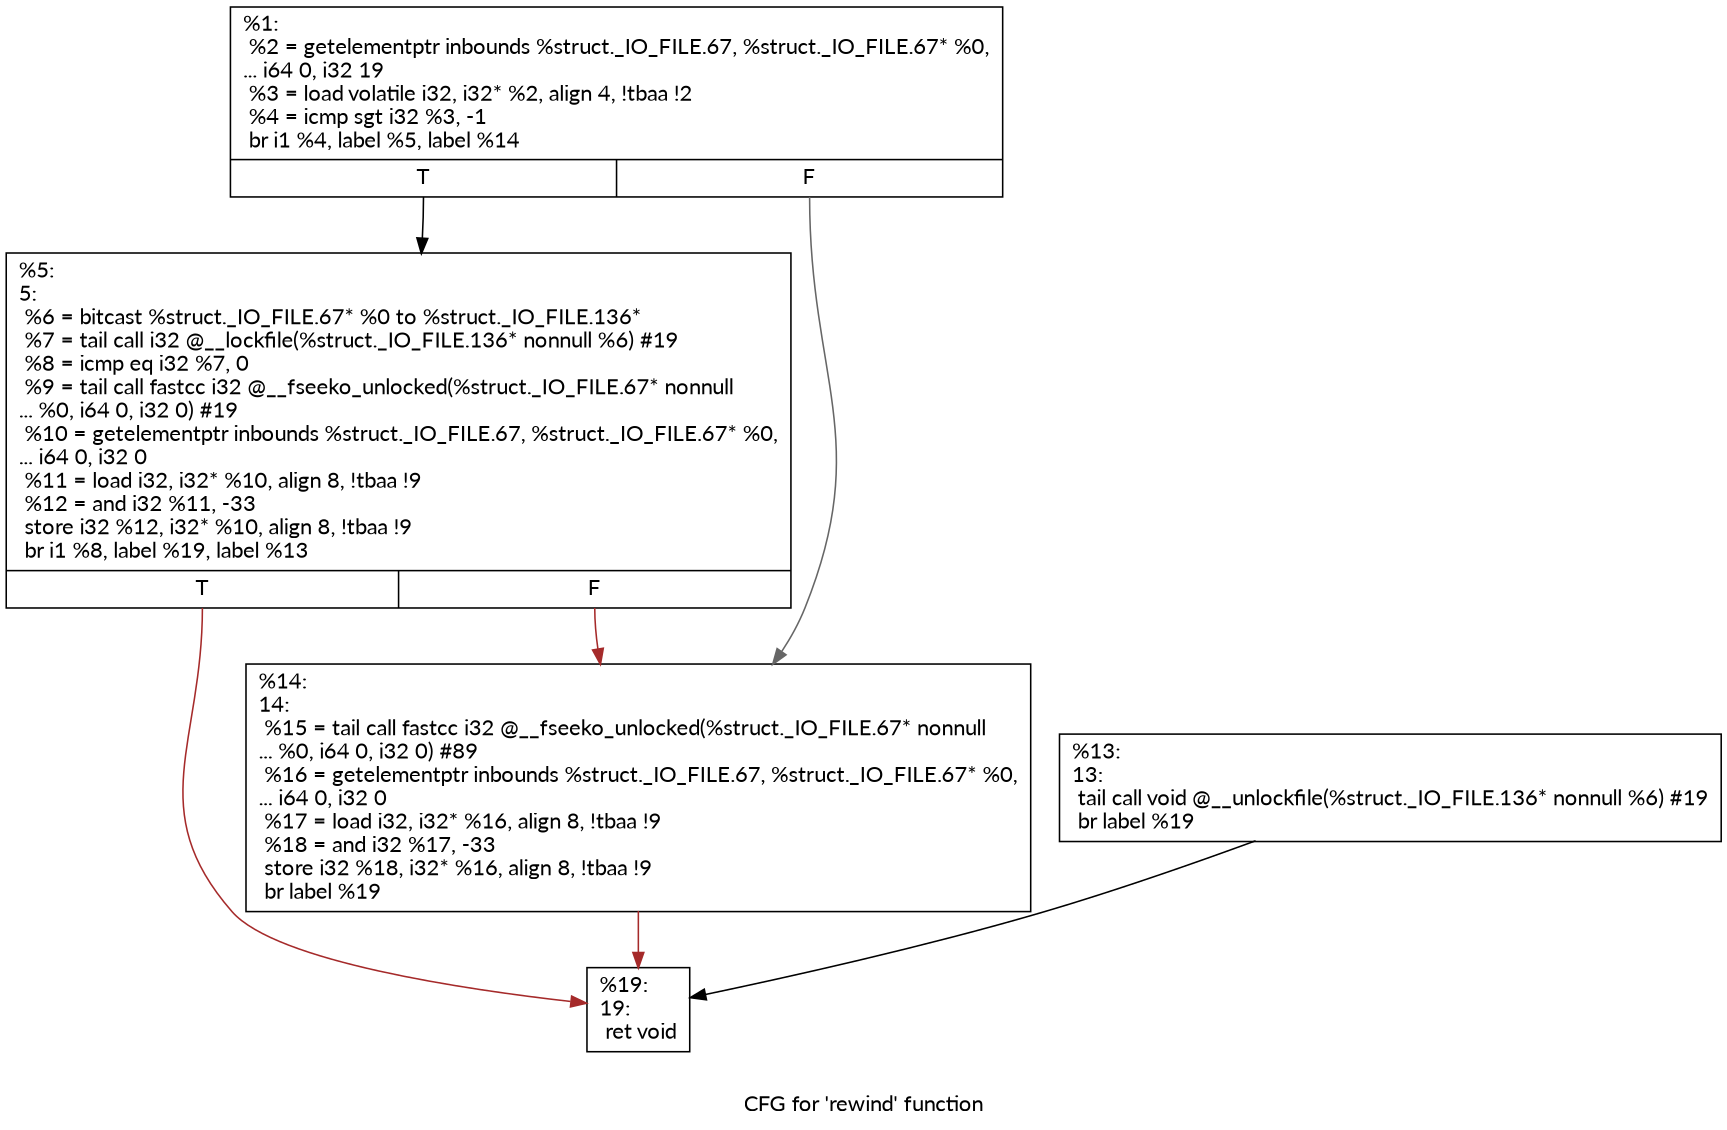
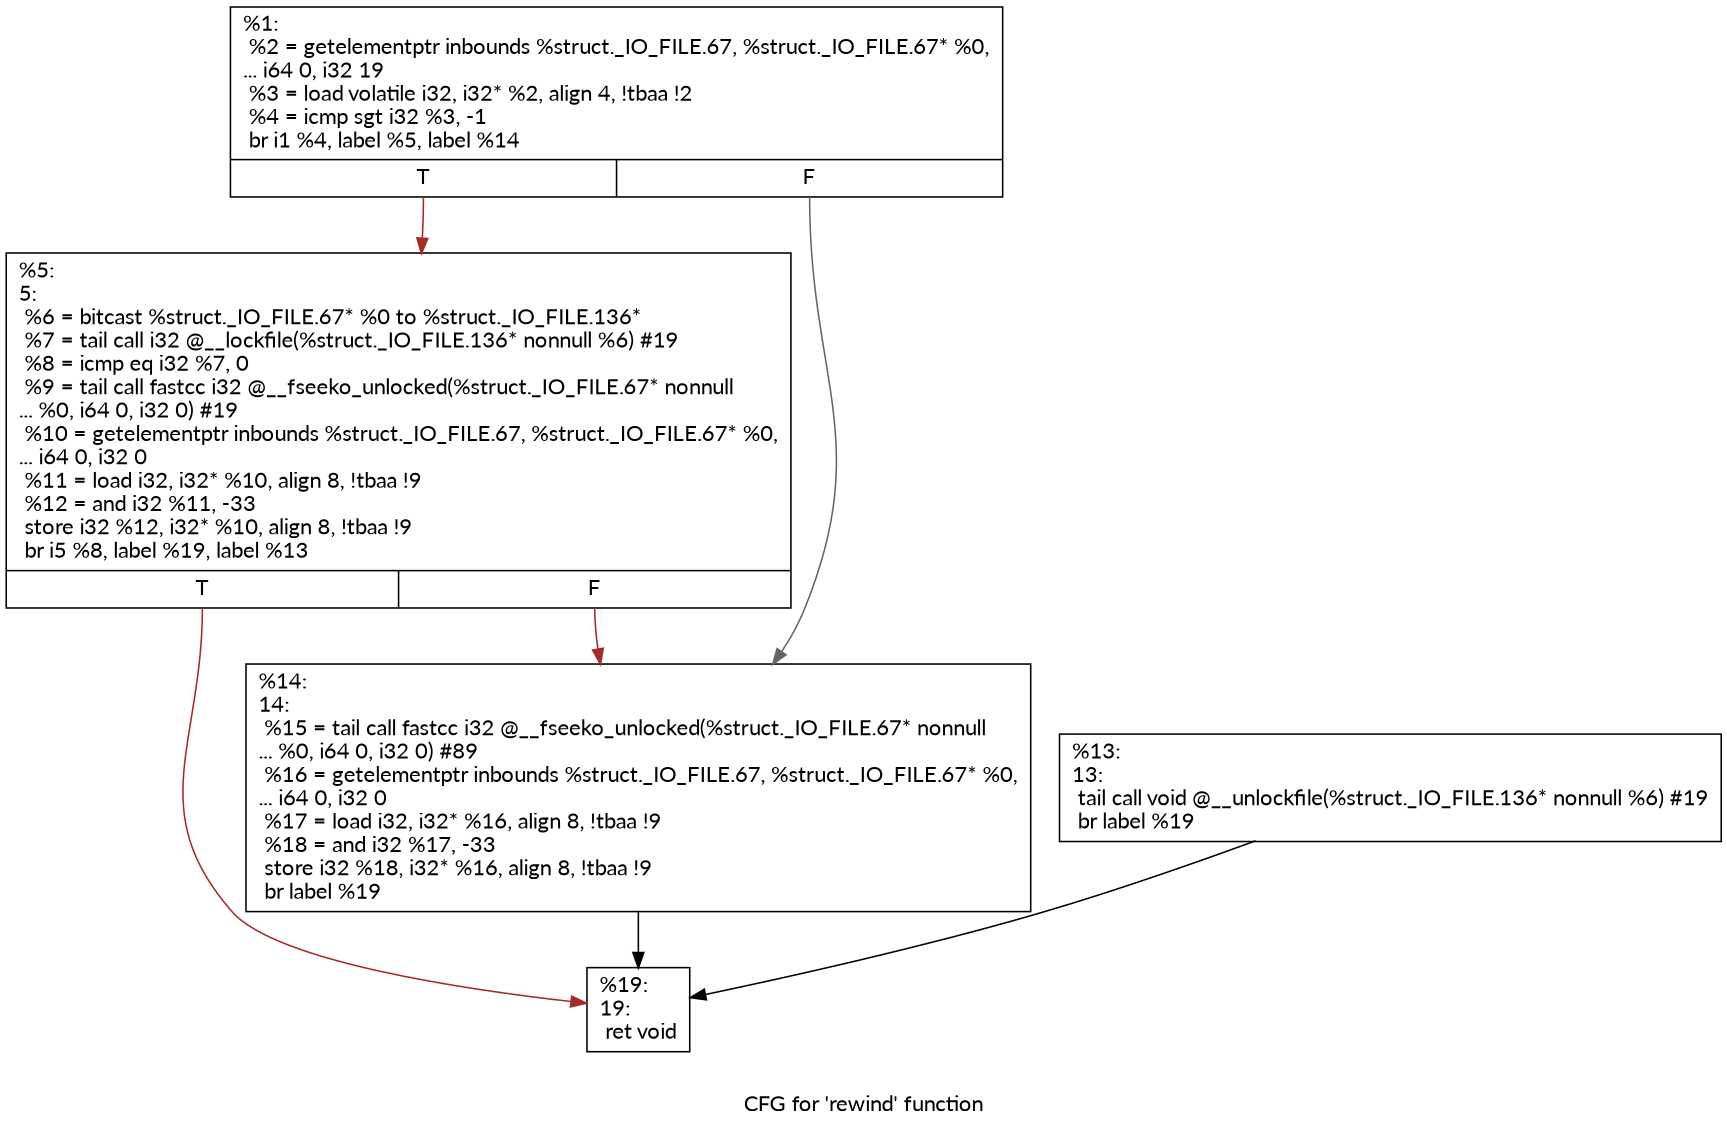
  digraph {
    fontname=Lato
    label="CFG for 'rewind' function"
    node [fontname=Lato shape=record]
    edge [color=brown fontname=Lato]
    n1 [label="{%1:\l  %2 = getelementptr inbounds %struct._IO_FILE.67, %struct._IO_FILE.67* %0,\l... i64 0, i32 19\l  %3 = load volatile i32, i32* %2, align 4, !tbaa !2\l  %4 = icmp sgt i32 %3, -1\l  br i1 %4, label %5, label %14\l|{<s0>T|<s1>F}}"]
-   n2 [label="{%5:\l5:                                                \l  %6 = bitcast %struct._IO_FILE.67* %0 to %struct._IO_FILE.136*\l  %7 = tail call i32 @__lockfile(%struct._IO_FILE.136* nonnull %6) #19\l  %8 = icmp eq i32 %7, 0\l  %9 = tail call fastcc i32 @__fseeko_unlocked(%struct._IO_FILE.67* nonnull\l... %0, i64 0, i32 0) #19\l  %10 = getelementptr inbounds %struct._IO_FILE.67, %struct._IO_FILE.67* %0,\l... i64 0, i32 0\l  %11 = load i32, i32* %10, align 8, !tbaa !9\l  %12 = and i32 %11, -33\l  store i32 %12, i32* %10, align 8, !tbaa !9\l  br i1 %8, label %19, label %13\l|{<s0>T|<s1>F}}"]
+   n2 [label="{%5:\l5:                                                \l  %6 = bitcast %struct._IO_FILE.67* %0 to %struct._IO_FILE.136*\l  %7 = tail call i32 @__lockfile(%struct._IO_FILE.136* nonnull %6) #19\l  %8 = icmp eq i32 %7, 0\l  %9 = tail call fastcc i32 @__fseeko_unlocked(%struct._IO_FILE.67* nonnull\l... %0, i64 0, i32 0) #19\l  %10 = getelementptr inbounds %struct._IO_FILE.67, %struct._IO_FILE.67* %0,\l... i64 0, i32 0\l  %11 = load i32, i32* %10, align 8, !tbaa !9\l  %12 = and i32 %11, -33\l  store i32 %12, i32* %10, align 8, !tbaa !9\l  br i5 %8, label %19, label %13\l|{<s0>T|<s1>F}}"]
    n3 [label="{%14:\l14:                                               \l  %15 = tail call fastcc i32 @__fseeko_unlocked(%struct._IO_FILE.67* nonnull\l... %0, i64 0, i32 0) #89\l  %16 = getelementptr inbounds %struct._IO_FILE.67, %struct._IO_FILE.67* %0,\l... i64 0, i32 0\l  %17 = load i32, i32* %16, align 8, !tbaa !9\l  %18 = and i32 %17, -33\l  store i32 %18, i32* %16, align 8, !tbaa !9\l  br label %19\l}"]
    n4 [label="{%19:\l19:                                               \l  ret void\l}"]
    n5 [label="{%13:\l13:                                               \l  tail call void @__unlockfile(%struct._IO_FILE.136* nonnull %6) #19\l  br label %19\l}"]
-   n1 -> n2 [color=black tailport=s0]
+   n1 -> n2 [tailport=s0]
    n1 -> n3 [color=gray40 tailport=s1]
    n2 -> n3 [tailport=s1]
    n2 -> n4 [tailport=s0]
-   n3 -> n4
+   n3 -> n4 [color=black]
    n5 -> n4 [color=black]
  }
